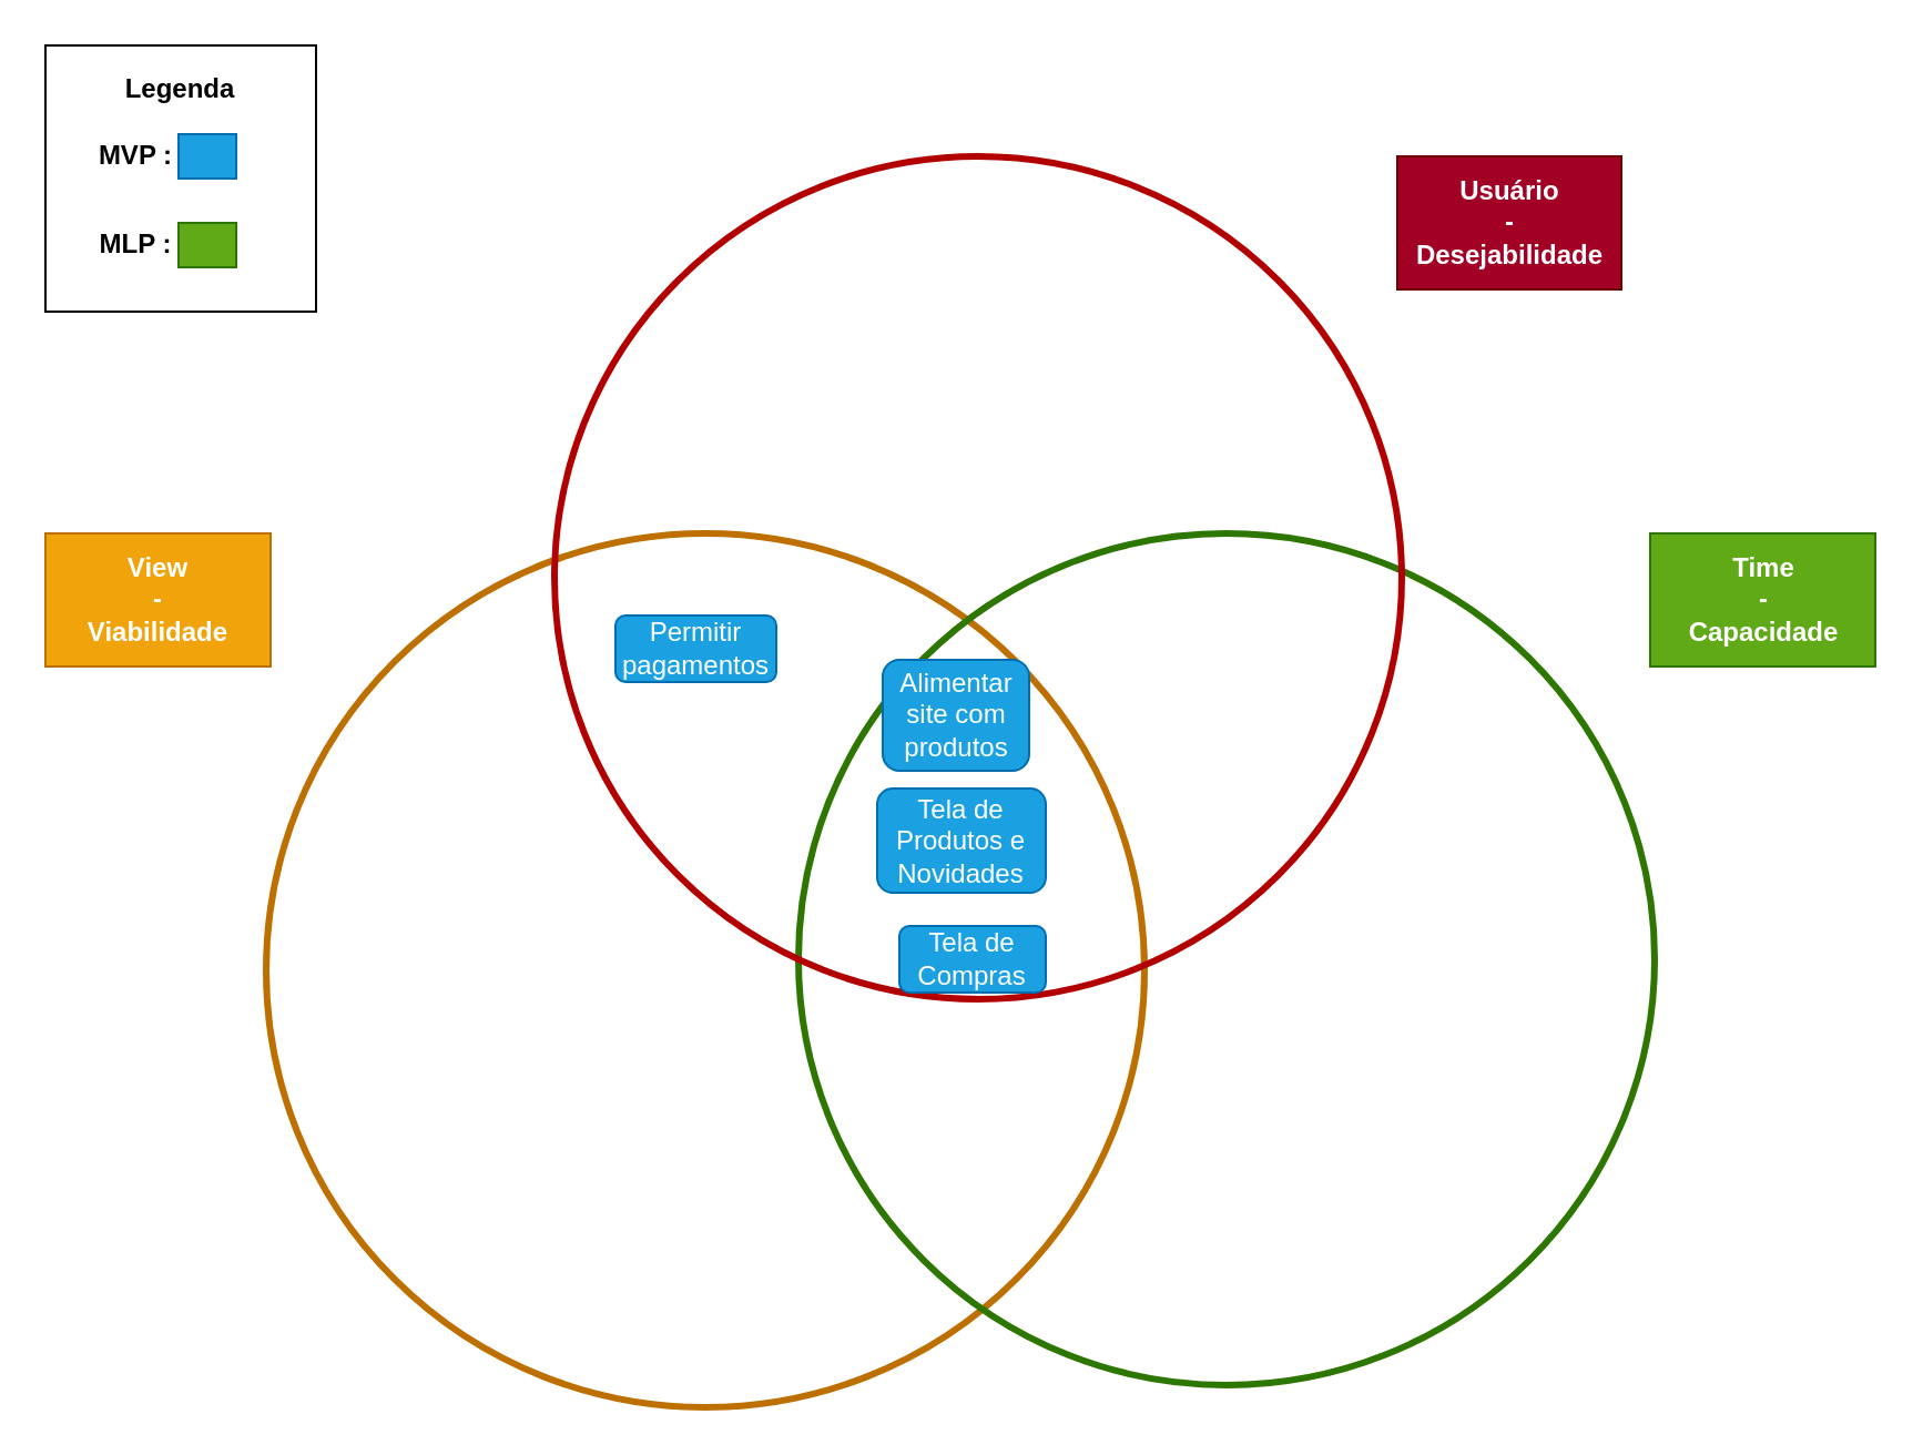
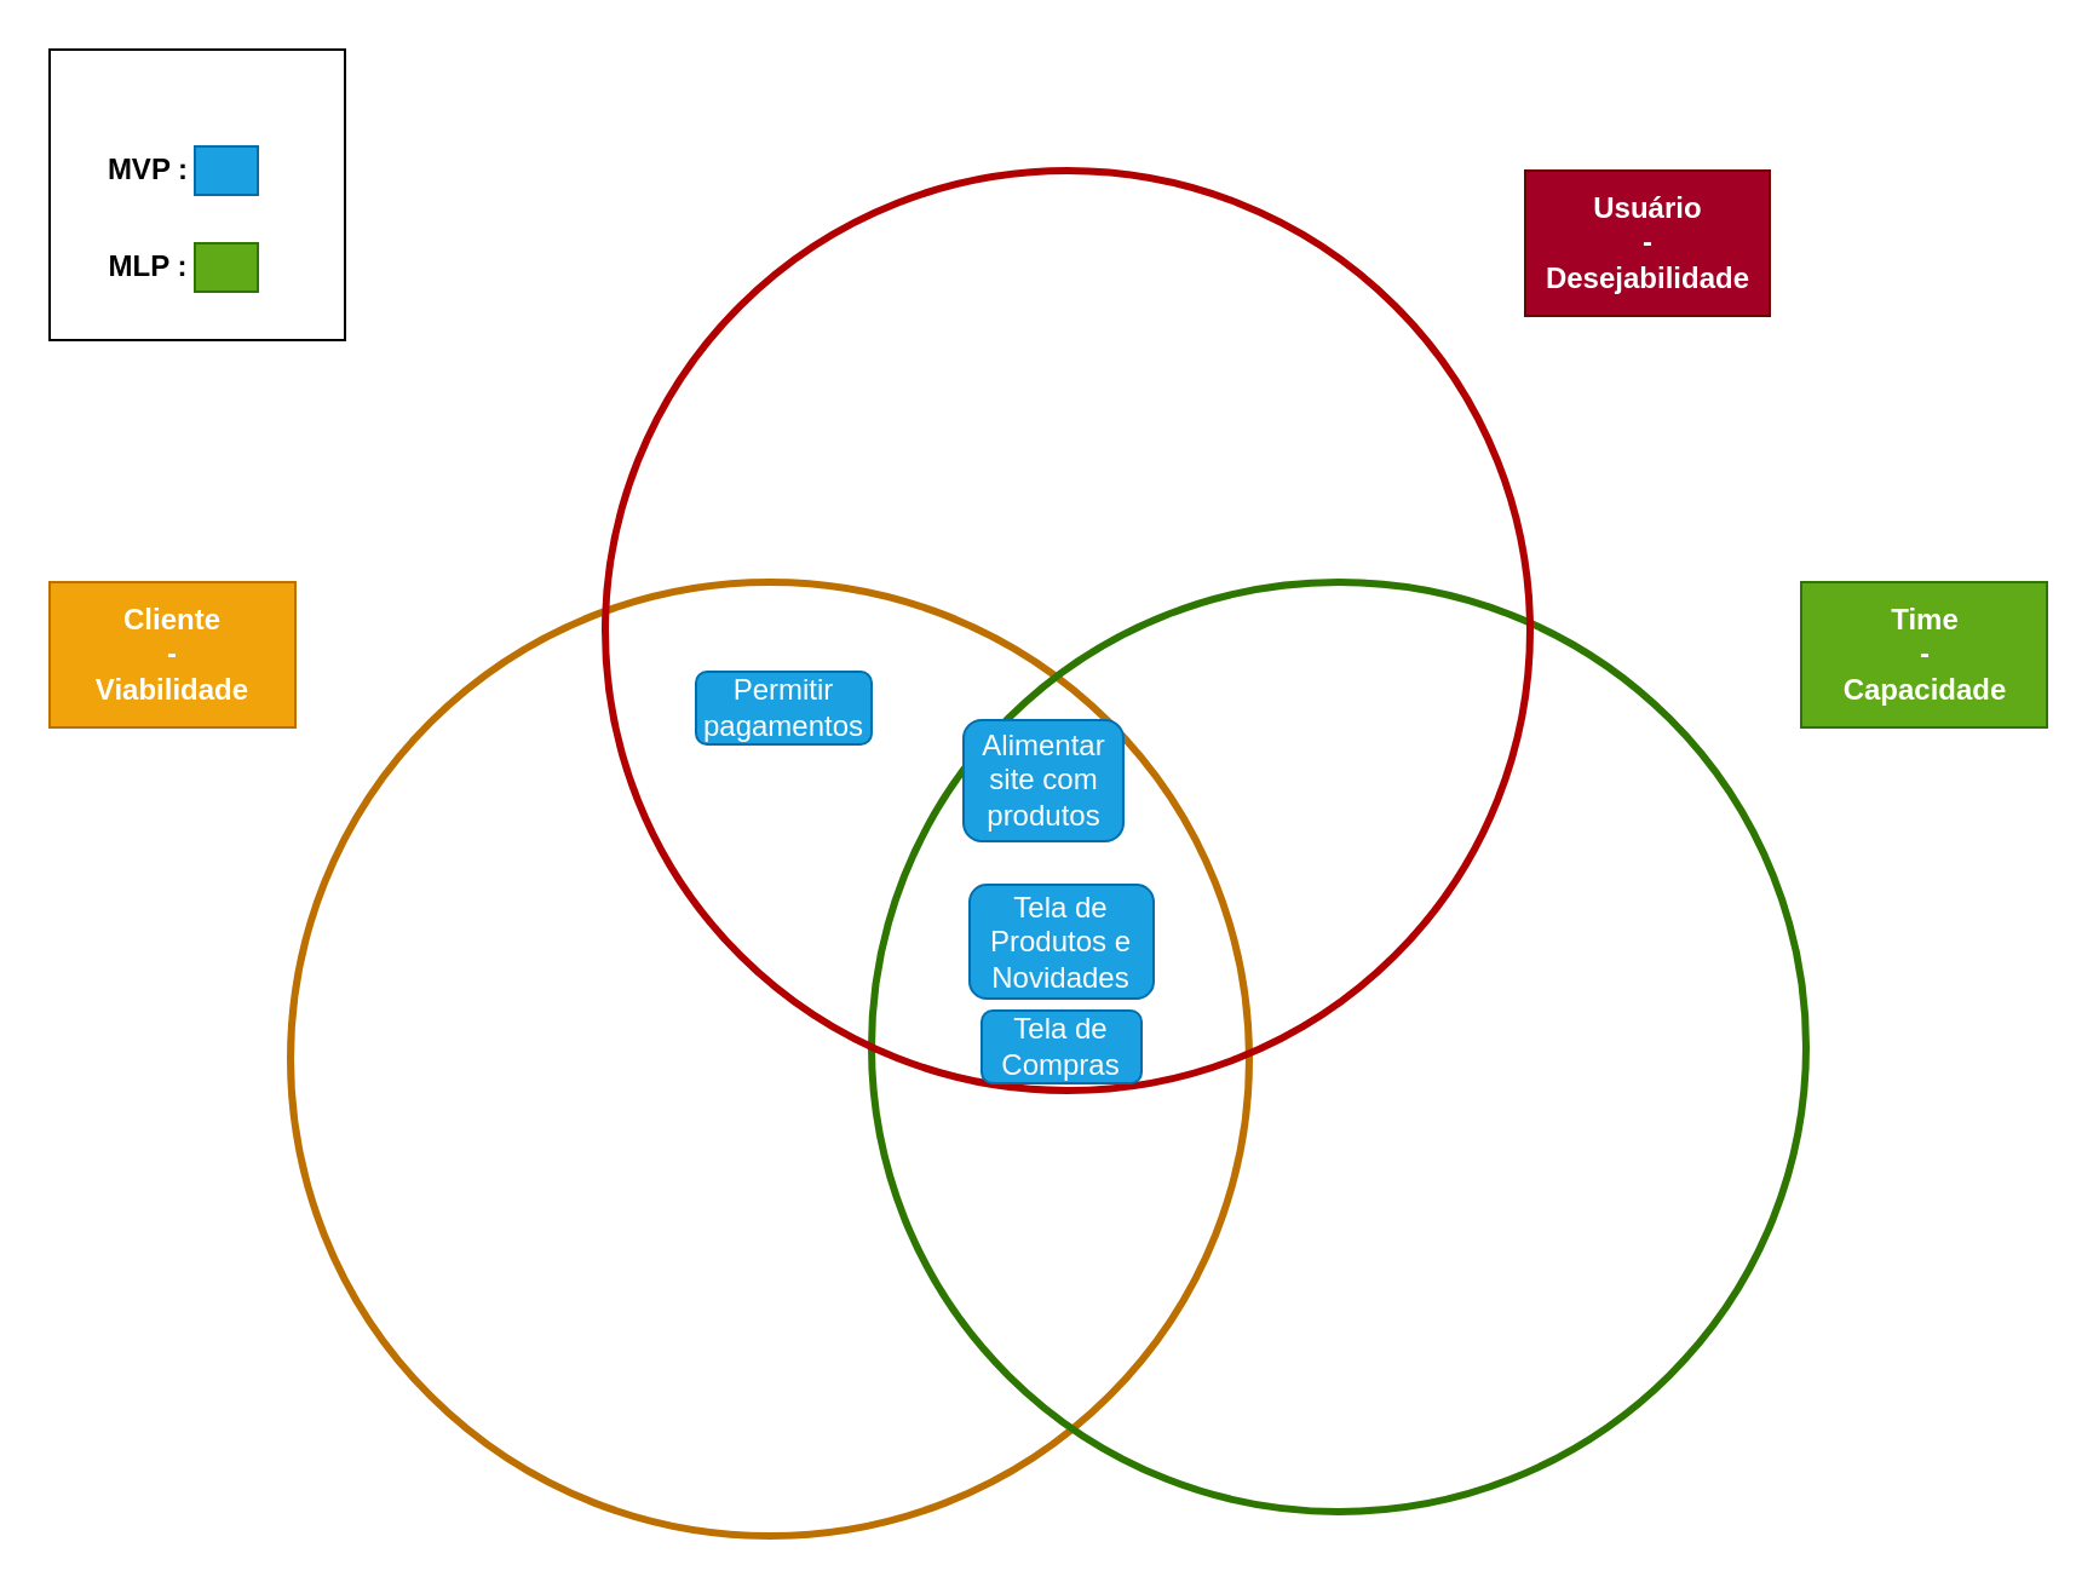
  <mxCell id="0" />
  <mxCell id="1" parent="0" />
  <mxCell id="2" value="" style="ellipse;whiteSpace=wrap;html=1;aspect=fixed;fillColor=none;strokeColor=#BD7000;strokeWidth=3;fontColor=#ffffff;" parent="1" vertex="1"><mxGeometry x="119.5" y="240" width="396" height="394" as="geometry" /></mxCell>
  <mxCell id="3" value="" style="ellipse;whiteSpace=wrap;html=1;aspect=fixed;fillColor=none;strokeColor=#2D7600;fontColor=#ffffff;strokeWidth=3;" parent="1" vertex="1"><mxGeometry x="359.5" y="240" width="386" height="384" as="geometry" /></mxCell>
  <mxCell id="4" value="" style="ellipse;whiteSpace=wrap;html=1;aspect=fixed;fillColor=none;strokeColor=#B20000;fontColor=#ffffff;strokeWidth=3;" parent="1" vertex="1"><mxGeometry x="249.5" y="70" width="382" height="380" as="geometry" /></mxCell>
  <mxCell id="5" value="&lt;div&gt;&lt;b&gt;Time&lt;/b&gt;&lt;/div&gt;&lt;div&gt;&lt;b&gt;-&lt;/b&gt;&lt;br&gt;&lt;/div&gt;&lt;div&gt;&lt;b&gt;Capacidade&lt;br&gt;&lt;/b&gt;&lt;/div&gt;" style="text;html=1;strokeColor=#2D7600;fillColor=#60a917;align=center;verticalAlign=middle;whiteSpace=wrap;rounded=0;fontColor=#ffffff;" parent="1" vertex="1"><mxGeometry x="743.5" y="240" width="101.5" height="60" as="geometry" /></mxCell>
  <mxCell id="6" style="edgeStyle=orthogonalEdgeStyle;rounded=0;orthogonalLoop=1;jettySize=auto;html=1;exitX=0.5;exitY=1;exitDx=0;exitDy=0;fontColor=#B9E0A5;" parent="1" edge="1"><mxGeometry relative="1" as="geometry"><mxPoint x="211.5" y="365" as="sourcePoint" /><mxPoint x="211.5" y="365" as="targetPoint" /></mxGeometry></mxCell>
  <mxCell id="7" value="&lt;div align=&quot;center&quot;&gt;&lt;b&gt;Usuário&lt;/b&gt;&lt;/div&gt;&lt;div align=&quot;center&quot;&gt;&lt;b&gt;-&lt;/b&gt;&lt;/div&gt;&lt;div align=&quot;center&quot;&gt;&lt;b&gt;Desejabilidade&lt;br&gt;&lt;/b&gt;&lt;/div&gt;" style="text;html=1;strokeColor=#6F0000;fillColor=#a20025;align=center;verticalAlign=middle;whiteSpace=wrap;rounded=0;fontColor=#ffffff;" parent="1" vertex="1"><mxGeometry x="629.5" y="70" width="101" height="60" as="geometry" /></mxCell>
  <mxCell id="8" value="&lt;font style=&quot;font-size: 20px&quot;&gt;&lt;b&gt;360º View&lt;br&gt;&lt;/b&gt;&lt;/font&gt;" style="text;html=1;align=center;verticalAlign=middle;whiteSpace=wrap;rounded=0;fontColor=#fff;" parent="1" vertex="1"><mxGeometry x="392" y="20" width="97" height="30" as="geometry" /></mxCell>
  <mxCell id="9" value="&lt;b&gt;MVP :&lt;/b&gt;" style="text;html=1;strokeColor=none;fillColor=none;align=center;verticalAlign=middle;whiteSpace=wrap;rounded=0;" parent="1" vertex="1"><mxGeometry x="40" y="60" width="42" height="20" as="geometry" /></mxCell>
  <mxCell id="10" value="" style="rounded=0;whiteSpace=wrap;html=1;fillColor=#1ba1e2;strokeColor=#006EAF;fontColor=#ffffff;" parent="1" vertex="1"><mxGeometry x="80" y="60" width="26" height="20" as="geometry" /></mxCell>
  <mxCell id="11" value="&lt;b&gt;MLP :&lt;/b&gt;" style="text;html=1;strokeColor=none;fillColor=none;align=center;verticalAlign=middle;whiteSpace=wrap;rounded=0;" parent="1" vertex="1"><mxGeometry x="40" y="100" width="42" height="20" as="geometry" /></mxCell>
  <mxCell id="12" value="" style="rounded=0;whiteSpace=wrap;html=1;fillColor=#60a917;strokeColor=#2D7600;fontColor=#ffffff;" parent="1" vertex="1"><mxGeometry x="80" y="100" width="26" height="20" as="geometry" /></mxCell>
  <mxCell id="13" value="" style="rounded=0;whiteSpace=wrap;html=1;fillColor=none;" parent="1" vertex="1"><mxGeometry x="20" y="20" width="122" height="120" as="geometry" /></mxCell>
- <mxCell id="14" value="&lt;b&gt;Legenda&lt;/b&gt;" style="text;html=1;strokeColor=none;fillColor=none;align=center;verticalAlign=middle;whiteSpace=wrap;rounded=0;" parent="1" vertex="1"><mxGeometry x="55" y="30" width="52" height="20" as="geometry" /></mxCell>
- <mxCell id="15" value="&lt;div&gt;&lt;b&gt;View&lt;/b&gt;&lt;/div&gt;&lt;div&gt;&lt;b&gt;-&lt;/b&gt;&lt;/div&gt;&lt;div&gt;&lt;b&gt;Viabilidade&lt;br&gt;&lt;/b&gt;&lt;/div&gt;" style="text;html=1;strokeColor=#BD7000;fillColor=#f0a30a;align=center;verticalAlign=middle;whiteSpace=wrap;rounded=0;fontColor=#ffffff;" parent="1" vertex="1"><mxGeometry x="20" y="240" width="101.5" height="60" as="geometry" /></mxCell>
- <mxCell id="16" value="Tela de Produtos e Novidades" style="rounded=1;whiteSpace=wrap;html=1;fillColor=#1ba1e2;fontColor=#ffffff;strokeColor=#006EAF;" parent="1" vertex="1"><mxGeometry x="395" y="355" width="76" height="47" as="geometry" /></mxCell>
+ <mxCell id="15" value="&lt;div&gt;&lt;b&gt;Cliente&lt;/b&gt;&lt;/div&gt;&lt;div&gt;&lt;b&gt;-&lt;/b&gt;&lt;/div&gt;&lt;div&gt;&lt;b&gt;Viabilidade&lt;br&gt;&lt;/b&gt;&lt;/div&gt;" style="text;html=1;strokeColor=#BD7000;fillColor=#f0a30a;align=center;verticalAlign=middle;whiteSpace=wrap;rounded=0;fontColor=#ffffff;" parent="1" vertex="1"><mxGeometry x="20" y="240" width="101.5" height="60" as="geometry" /></mxCell>
+ <mxCell id="16" value="Tela de Produtos e Novidades" style="rounded=1;whiteSpace=wrap;html=1;fillColor=#1ba1e2;fontColor=#ffffff;strokeColor=#006EAF;" parent="1" vertex="1"><mxGeometry x="400" y="365" width="76" height="47" as="geometry" /></mxCell>
  <mxCell id="17" value="Alimentar site com produtos" style="rounded=1;whiteSpace=wrap;html=1;fillColor=#1ba1e2;fontColor=#ffffff;strokeColor=#006EAF;" parent="1" vertex="1"><mxGeometry x="397.5" y="297" width="66" height="50" as="geometry" /></mxCell>
- <mxCell id="18" value="Permitir pagamentos" style="rounded=1;whiteSpace=wrap;html=1;fillColor=#1ba1e2;fontColor=#ffffff;strokeColor=#006EAF;" parent="1" vertex="1"><mxGeometry x="277" y="277" width="72.5" height="30" as="geometry" /></mxCell>
+ <mxCell id="18" value="Permitir pagamentos" style="rounded=1;whiteSpace=wrap;html=1;fillColor=#1ba1e2;fontColor=#ffffff;strokeColor=#006EAF;" parent="1" vertex="1"><mxGeometry x="287" y="277" width="72.5" height="30" as="geometry" /></mxCell>
  <mxCell id="19" value="Tela de Compras" style="rounded=1;whiteSpace=wrap;html=1;fillColor=#1ba1e2;fontColor=#ffffff;strokeColor=#006EAF;" parent="1" vertex="1"><mxGeometry x="405" y="417" width="66" height="30" as="geometry" /></mxCell>
